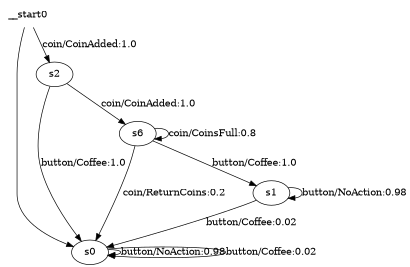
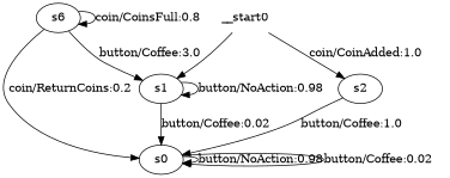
  digraph {
    n1 [label=s0]
    n2 [label=s1]
    n3 [label=s2]
    n4 [label=s6]
    __start0 [shape=none]
    n1 -> n1 [label="button/NoAction:0.98"]
    n1 -> n1 [label="button/Coffee:0.02"]
    n2 -> n1 [label="button/Coffee:0.02"]
    n2 -> n2 [label="button/NoAction:0.98"]
    n3 -> n1 [label="button/Coffee:1.0"]
-   n3 -> n4 [label="coin/CoinAdded:1.0"]
    n4 -> n1 [label="coin/ReturnCoins:0.2"]
-   n4 -> n2 [label="button/Coffee:1.0"]
+   n4 -> n2 [label="button/Coffee:3.0"]
    n4 -> n4 [label="coin/CoinsFull:0.8"]
-   __start0 -> n1
+   __start0 -> n2
    __start0 -> n3 [label="coin/CoinAdded:1.0"]
  }
